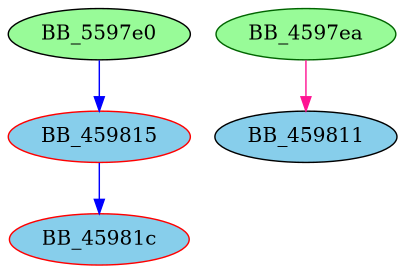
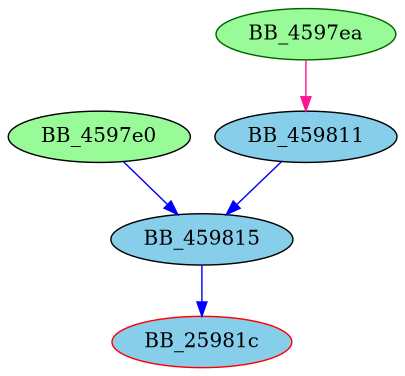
  digraph {
    fontname="DejaVu Serif"
    node [color=black fillcolor=skyblue fontname="DejaVu Serif" style=filled]
    edge [color=blue fontname="DejaVu Serif"]
-   BB_4597e0 [fillcolor=palegreen label=BB_5597e0]
-   BB_459815 [color=red]
+   BB_4597e0 [fillcolor=palegreen]
+   BB_459815
    BB_4597ea [color=darkgreen fillcolor=palegreen]
    BB_459811
-   BB_45981c [color=red]
+   BB_45981c [color=red label=BB_25981c]
    BB_4597e0 -> BB_459815
    BB_459815 -> BB_45981c
    BB_4597ea -> BB_459811 [color=deeppink]
+   BB_459811 -> BB_459815
  }
